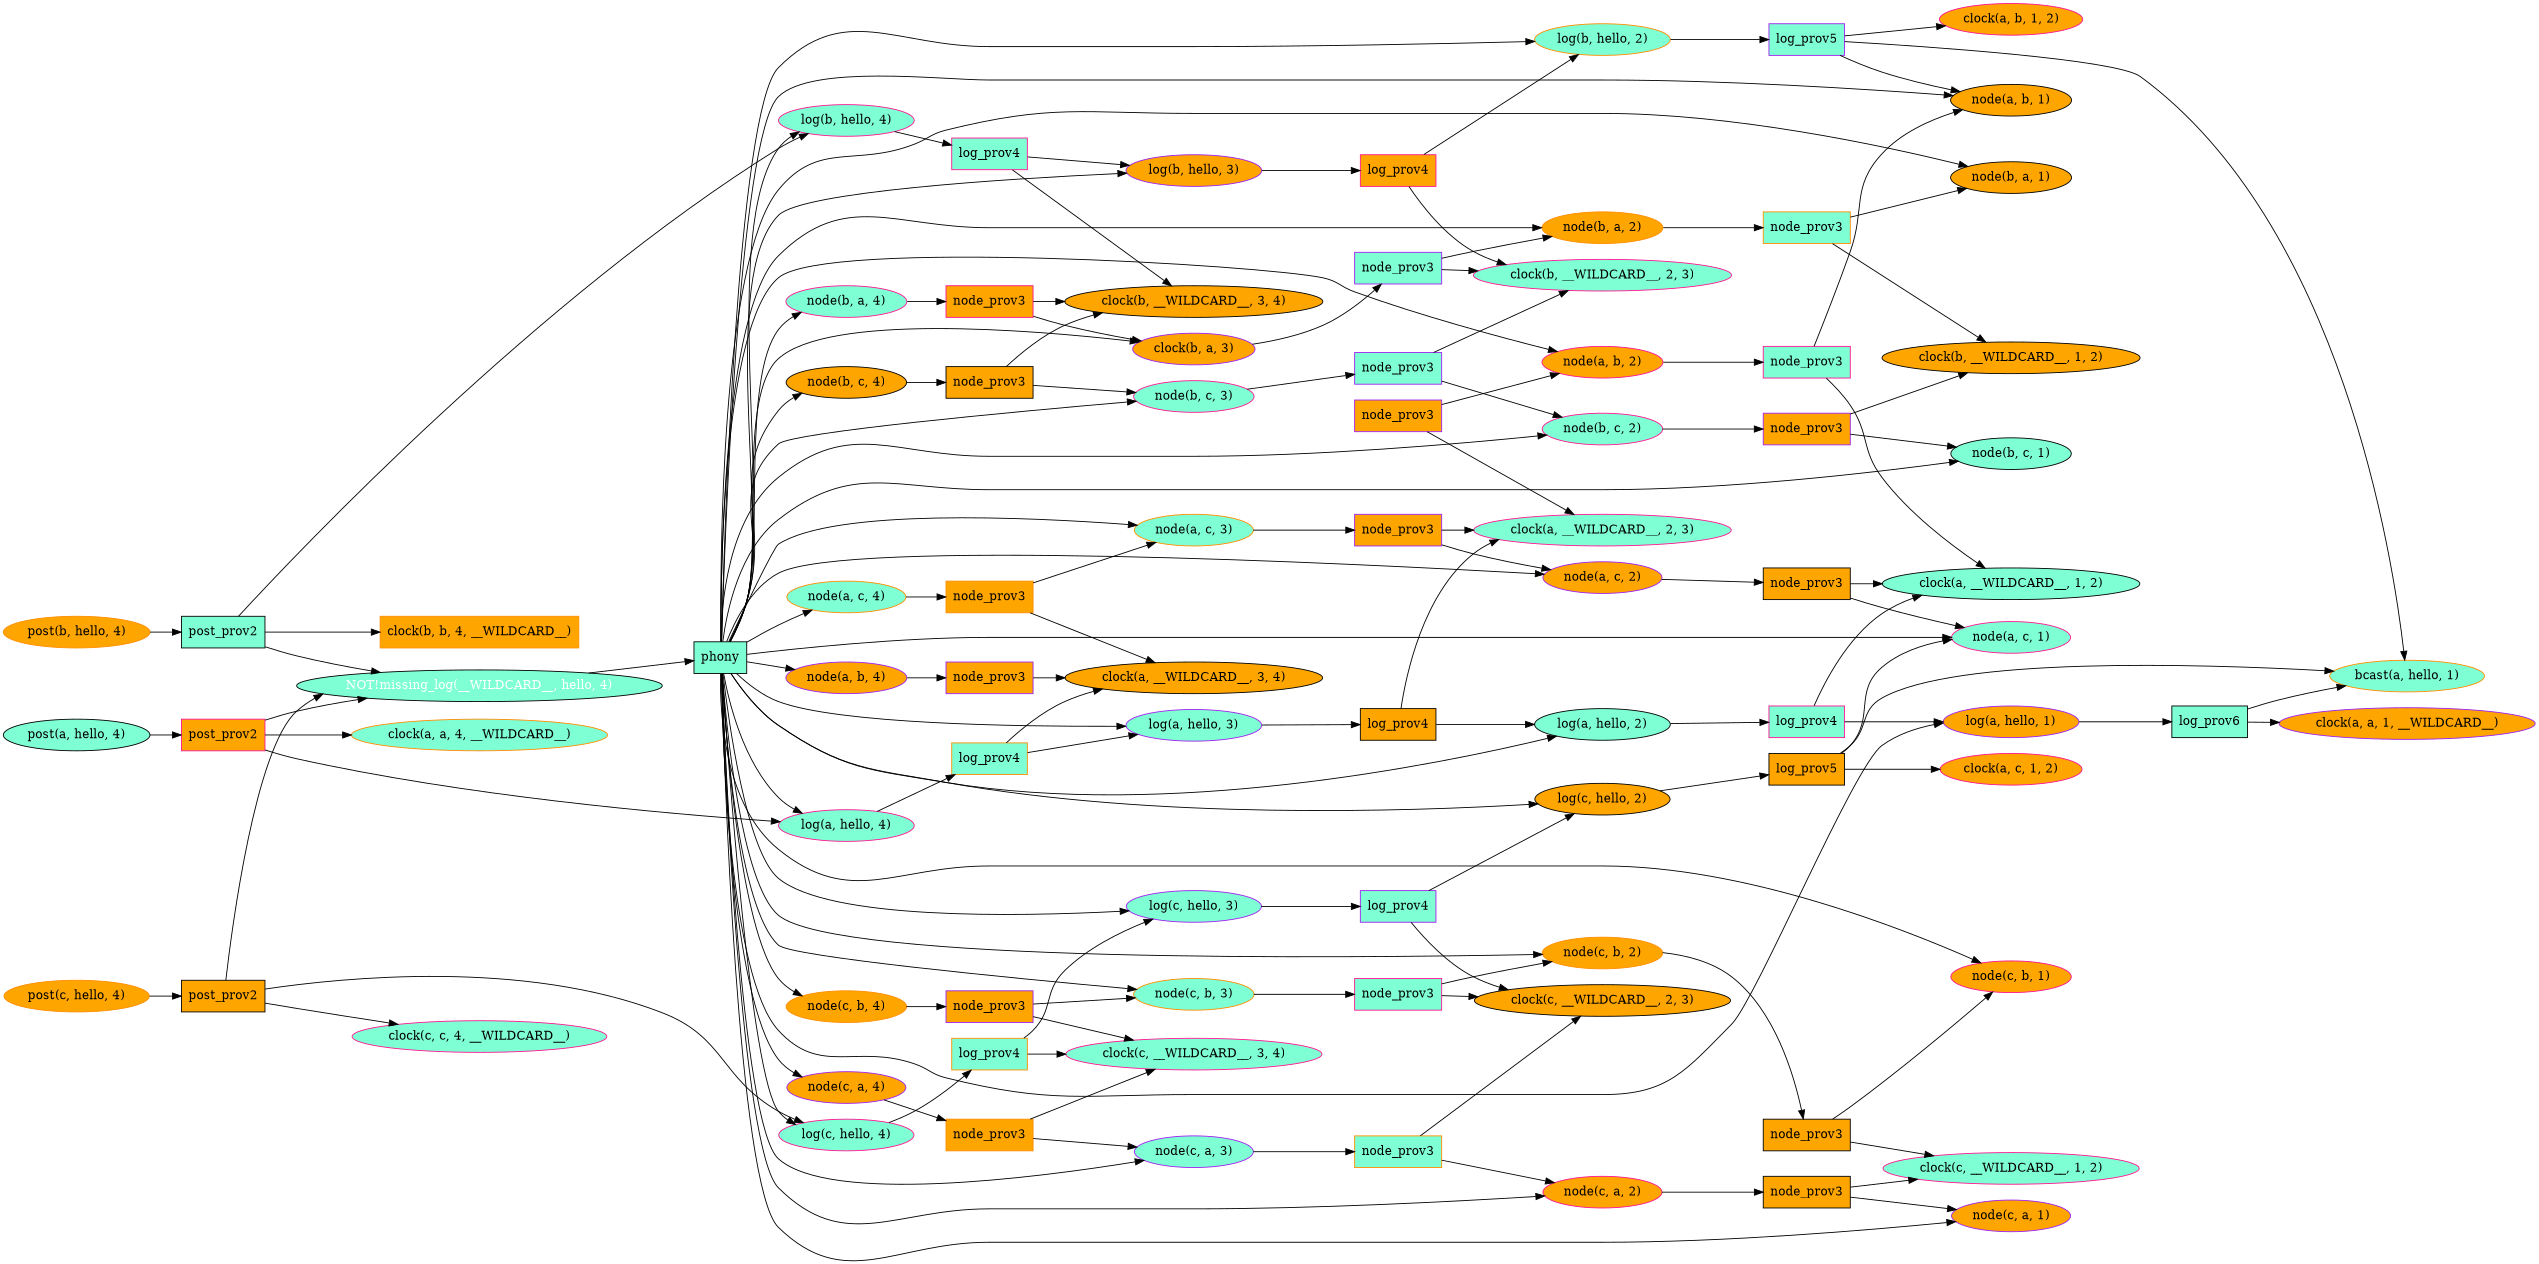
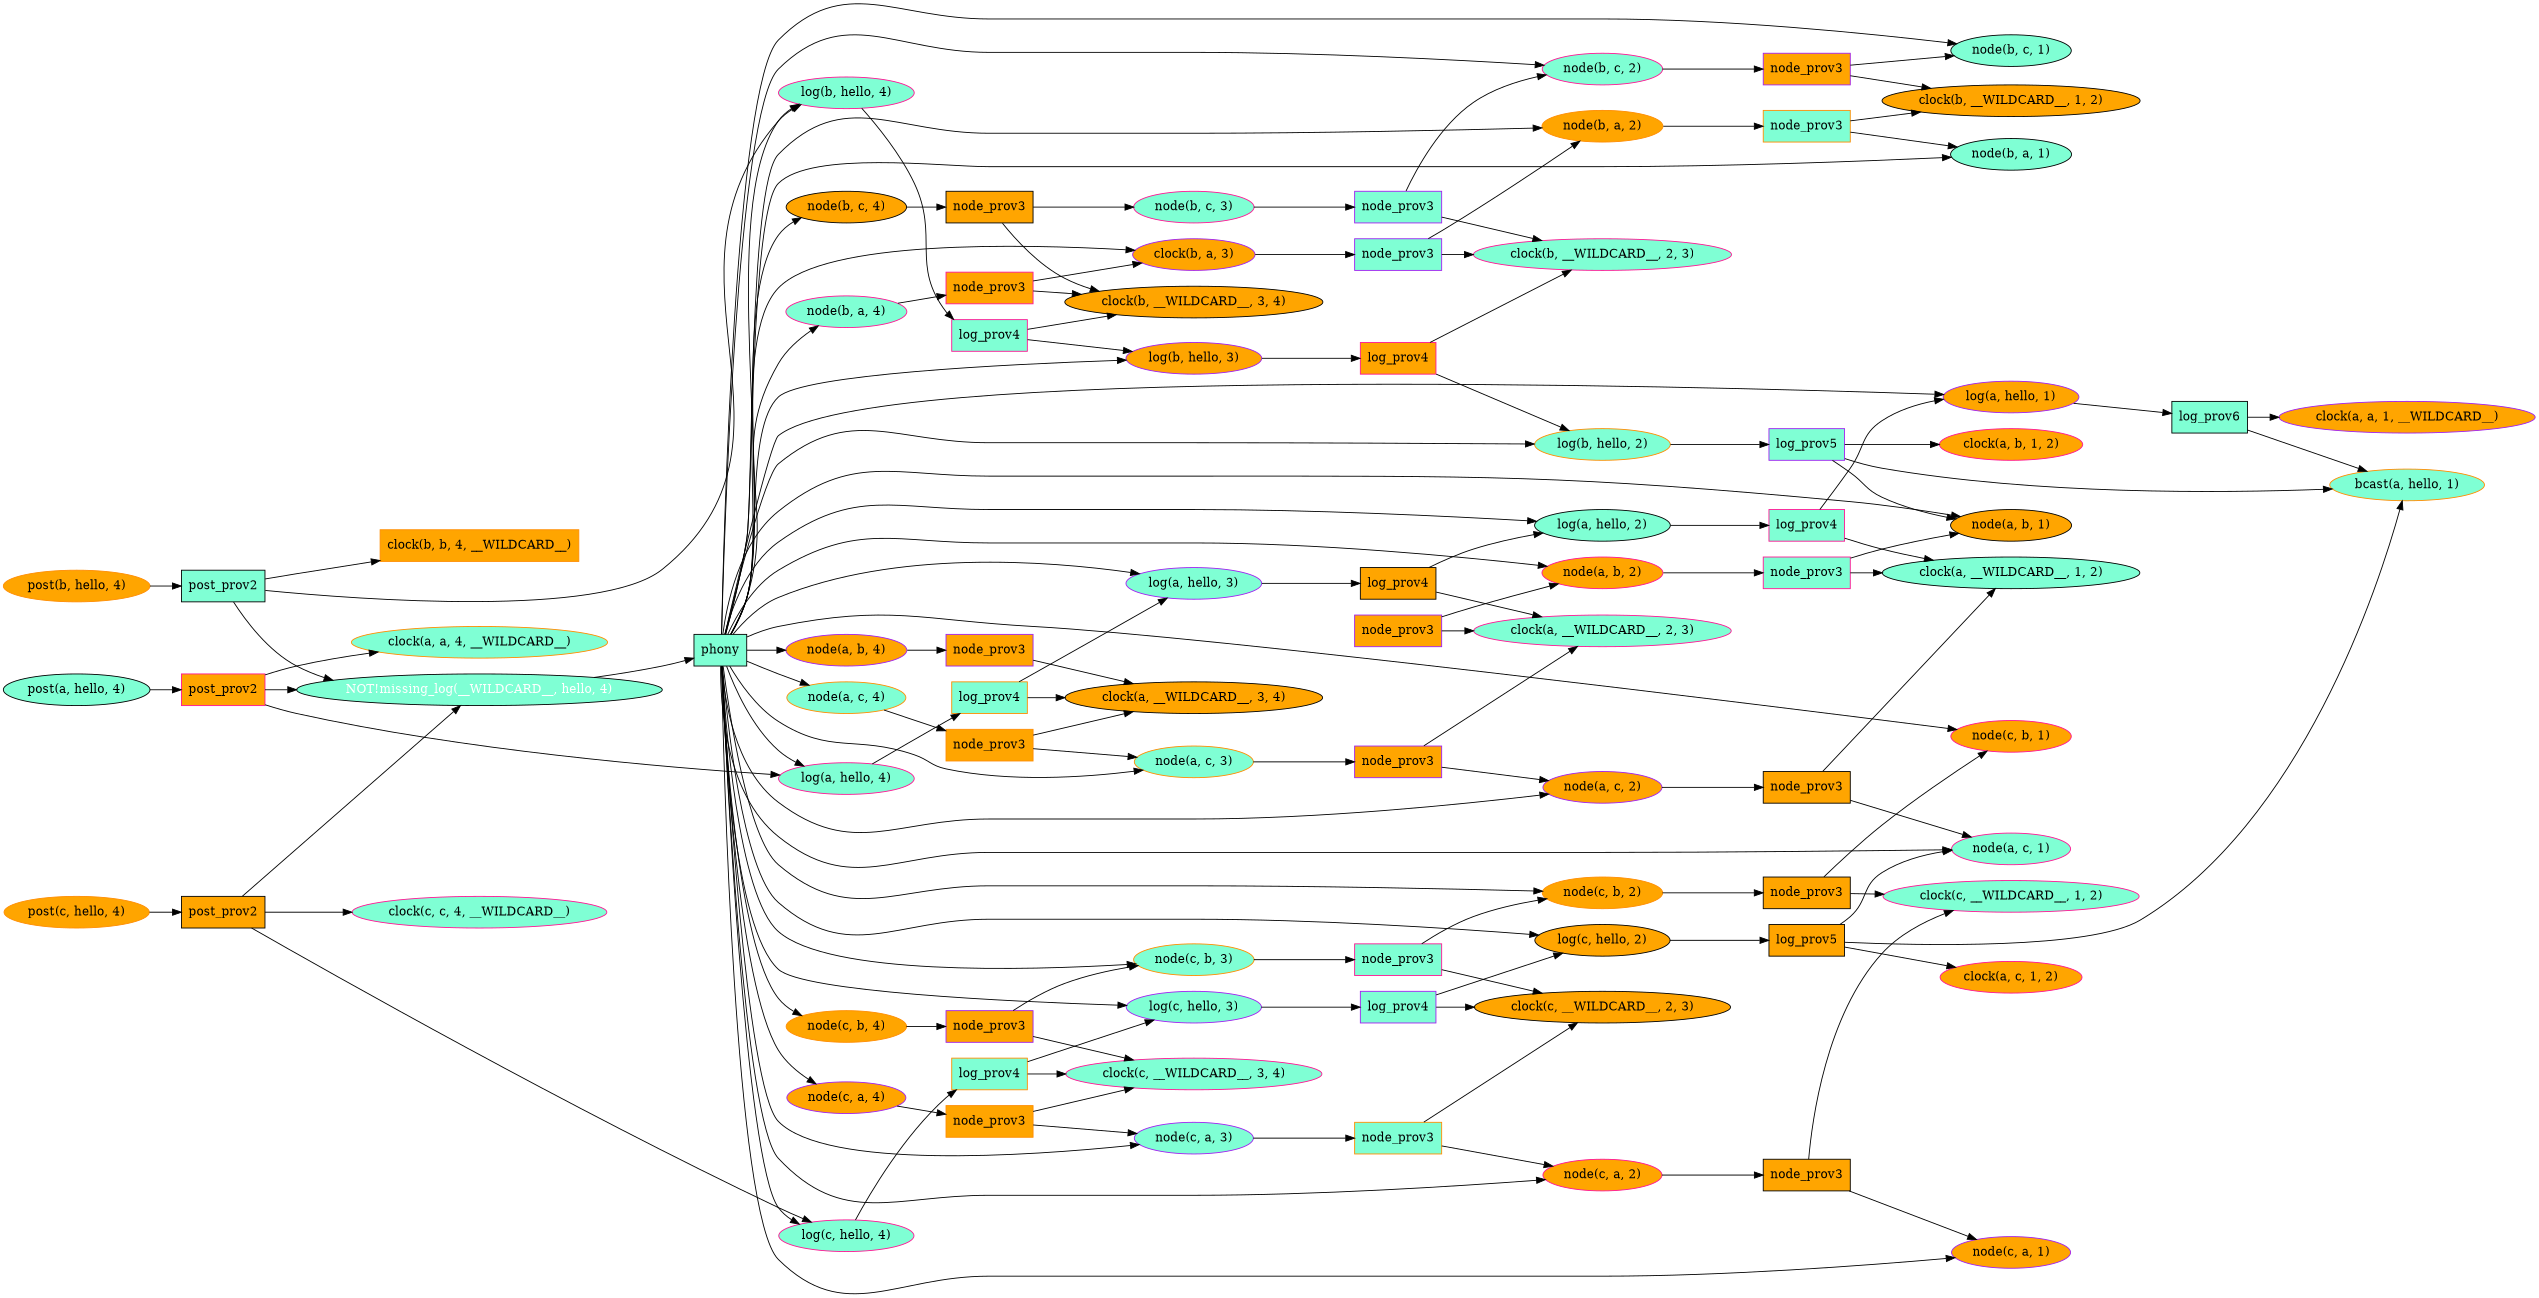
  digraph {
    fontname="DejaVu Serif"
    rankdir=LR
    node [color=deeppink fillcolor=orange fontcolor=black fontname="DejaVu Serif" style=filled]
    edge [color=black fontname="DejaVu Serif"]
    n1 [color=darkorange label="post(b, hello, 4)"]
    n2 [color=black fillcolor=aquamarine label="post(a, hello, 4)"]
    n3 [color=darkorange label="post(c, hello, 4)"]
    n4 [color=black fillcolor=aquamarine label=post_prov2 shape=rect]
    n5 [label=post_prov2 shape=rect]
    n6 [color=black label=post_prov2 shape=rect]
    n7 [fillcolor=aquamarine label="log(b, hello, 4)"]
    n8 [color=black fillcolor=aquamarine fontcolor=white label="NOT!missing_log(__WILDCARD__, hello, 4)"]
    n9 [color=darkorange label="clock(b, b, 4, __WILDCARD__)" shape=box]
    n10 [fillcolor=aquamarine label="log(a, hello, 4)"]
    n11 [color=darkorange fillcolor=aquamarine label="clock(a, a, 4, __WILDCARD__)"]
    n12 [fillcolor=aquamarine label="log(c, hello, 4)"]
    n13 [fillcolor=aquamarine label="clock(c, c, 4, __WILDCARD__)"]
    n14 [color=black fillcolor=aquamarine label=phony shape=rect]
    n15 [fillcolor=aquamarine label="node(b, c, 2)"]
    n16 [color=black fillcolor=aquamarine label="log(a, hello, 2)"]
    n17 [color=purple label="node(a, b, 4)"]
    n18 [color=black label="log(c, hello, 2)"]
    n19 [color=darkorange label="node(c, b, 2)"]
    n20 [label="node(a, b, 2)"]
    n21 [color=black label="node(b, c, 4)"]
    n22 [fillcolor=aquamarine label="node(b, c, 3)"]
    n23 [color=purple label="node(c, a, 1)"]
    n24 [color=purple fillcolor=aquamarine label="node(c, a, 3)"]
    n25 [color=black label="node(a, b, 1)"]
    n26 [color=purple label="clock(b, a, 3)"]
    n27 [color=black fillcolor=aquamarine label="node(b, c, 1)"]
    n28 [color=darkorange fillcolor=aquamarine label="log(b, hello, 2)"]
    n29 [color=darkorange fillcolor=aquamarine label="node(c, b, 3)"]
-   n30 [color=black label="node(b, a, 1)"]
+   n30 [color=black fillcolor=aquamarine label="node(b, a, 1)"]
    n31 [color=darkorange fillcolor=aquamarine label="node(a, c, 3)"]
    n32 [fillcolor=aquamarine label="node(a, c, 1)"]
    n33 [color=darkorange label="node(b, a, 2)"]
    n34 [label="node(c, a, 2)"]
    n35 [color=purple fillcolor=aquamarine label="log(c, hello, 3)"]
    n36 [color=darkorange fillcolor=aquamarine label="node(a, c, 4)"]
    n37 [color=purple label="node(c, a, 4)"]
    n38 [color=purple label="log(b, hello, 3)"]
    n39 [color=purple label="node(a, c, 2)"]
    n40 [color=purple label="log(a, hello, 1)"]
    n41 [color=darkorange label="node(c, b, 4)"]
    n42 [color=purple fillcolor=aquamarine label="log(a, hello, 3)"]
    n43 [fillcolor=aquamarine label="node(b, a, 4)"]
    n44 [label="node(c, b, 1)"]
    n45 [color=darkorange fillcolor=aquamarine label=log_prov4 shape=rect]
    n46 [color=purple label=node_prov3 shape=rect]
    n47 [fillcolor=aquamarine label=log_prov4 shape=rect]
    n48 [color=purple label=node_prov3 shape=rect]
    n49 [color=black label=log_prov5 shape=rect]
    n50 [color=black label=node_prov3 shape=rect]
    n51 [fillcolor=aquamarine label=node_prov3 shape=rect]
    n52 [color=black label=node_prov3 shape=rect]
    n53 [color=purple fillcolor=aquamarine label=node_prov3 shape=rect]
    n54 [fillcolor=aquamarine label=log_prov4 shape=rect]
    n55 [color=darkorange fillcolor=aquamarine label=node_prov3 shape=rect]
    n56 [color=purple fillcolor=aquamarine label=node_prov3 shape=rect]
    n57 [color=purple fillcolor=aquamarine label=log_prov5 shape=rect]
    n58 [fillcolor=aquamarine label=node_prov3 shape=rect]
    n59 [color=purple label=node_prov3 shape=rect]
    n60 [color=darkorange fillcolor=aquamarine label=node_prov3 shape=rect]
    n61 [color=black label=node_prov3 shape=rect]
    n62 [color=purple fillcolor=aquamarine label=log_prov4 shape=rect]
    n63 [color=darkorange label=node_prov3 shape=rect]
    n64 [color=darkorange label=node_prov3 shape=rect]
    n65 [label=log_prov4 shape=rect]
    n66 [color=black label=node_prov3 shape=rect]
    n67 [color=black fillcolor=aquamarine label=log_prov6 shape=rect]
    n68 [color=purple label=node_prov3 shape=rect]
    n69 [color=darkorange fillcolor=aquamarine label=log_prov4 shape=rect]
    n70 [color=black label=log_prov4 shape=rect]
    n71 [label=node_prov3 shape=rect]
    n72 [fillcolor=aquamarine label="clock(c, __WILDCARD__, 3, 4)"]
    n73 [color=darkorange fillcolor=aquamarine label="bcast(a, hello, 1)"]
    n74 [label="clock(a, c, 1, 2)"]
    n75 [color=black label="clock(b, __WILDCARD__, 1, 2)"]
    n76 [color=black fillcolor=aquamarine label="clock(a, __WILDCARD__, 1, 2)"]
    n77 [color=black label="clock(a, __WILDCARD__, 3, 4)"]
    n78 [color=black label="clock(b, __WILDCARD__, 3, 4)"]
    n79 [color=black label="clock(c, __WILDCARD__, 2, 3)"]
    n80 [fillcolor=aquamarine label="clock(c, __WILDCARD__, 1, 2)"]
    n81 [color=purple label=node_prov3 shape=rect]
    n82 [fillcolor=aquamarine label="clock(a, __WILDCARD__, 2, 3)"]
    n83 [fillcolor=aquamarine label="clock(b, __WILDCARD__, 2, 3)"]
    n84 [label="clock(a, b, 1, 2)"]
    n85 [color=purple label="clock(a, a, 1, __WILDCARD__)"]
    subgraph sub_1 {
      rank=same
      n1
      n2
      n3
    }
    n1 -> n4
    n2 -> n5
    n3 -> n6
    n4 -> n7
    n4 -> n8
    n4 -> n9
    n5 -> n8
    n5 -> n10
    n5 -> n11
    n6 -> n8
    n6 -> n12
    n6 -> n13
    n7 -> n54
    n8 -> n14
    n10 -> n69
    n12 -> n45
    n14 -> n7
    n14 -> n10
    n14 -> n12
    n14 -> n15
    n14 -> n16
    n14 -> n17
    n14 -> n18
    n14 -> n19
    n14 -> n20
    n14 -> n21
-   n14 -> n22
    n14 -> n23
    n14 -> n24
    n14 -> n25
    n14 -> n26
    n14 -> n27
    n14 -> n28
    n14 -> n29
    n14 -> n30
    n14 -> n31
    n14 -> n32
    n14 -> n33
    n14 -> n34
    n14 -> n35
    n14 -> n36
    n14 -> n37
    n14 -> n38
    n14 -> n39
    n14 -> n40
    n14 -> n41
    n14 -> n42
    n14 -> n43
    n14 -> n44
    n15 -> n46
    n16 -> n47
    n17 -> n48
    n18 -> n49
    n19 -> n50
    n20 -> n51
    n21 -> n52
    n22 -> n53
    n24 -> n55
    n26 -> n56
    n28 -> n57
    n29 -> n58
    n31 -> n59
    n33 -> n60
    n34 -> n61
    n35 -> n62
    n36 -> n63
    n37 -> n64
    n38 -> n65
    n39 -> n66
    n40 -> n67
    n41 -> n68
    n42 -> n70
    n43 -> n71
    n45 -> n35
    n45 -> n72
    n46 -> n27
    n46 -> n75
    n47 -> n40
    n47 -> n76
    n48 -> n77
    n49 -> n32
    n49 -> n73
    n49 -> n74
    n50 -> n44
    n50 -> n80
    n51 -> n25
    n51 -> n76
    n52 -> n22
    n52 -> n78
    n53 -> n15
    n53 -> n83
    n54 -> n38
    n54 -> n78
    n55 -> n34
    n55 -> n79
    n56 -> n33
    n56 -> n83
    n57 -> n25
    n57 -> n73
    n57 -> n84
    n58 -> n19
    n58 -> n79
    n59 -> n39
    n59 -> n82
    n60 -> n30
    n60 -> n75
    n61 -> n23
    n61 -> n80
    n62 -> n18
    n62 -> n79
    n63 -> n31
    n63 -> n77
    n64 -> n24
    n64 -> n72
    n65 -> n28
    n65 -> n83
    n66 -> n32
    n66 -> n76
    n67 -> n73
    n67 -> n85
    n68 -> n29
    n68 -> n72
    n69 -> n42
    n69 -> n77
    n70 -> n16
    n70 -> n82
    n71 -> n26
    n71 -> n78
    n81 -> n20
    n81 -> n82
  }
